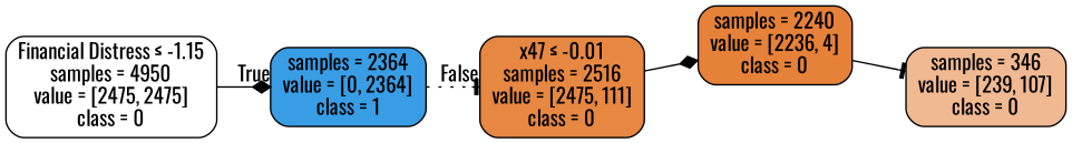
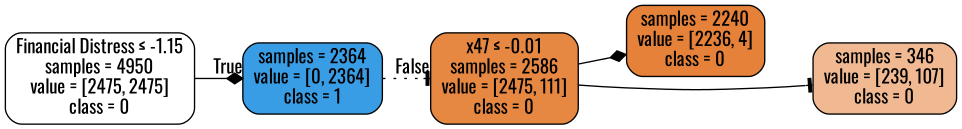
  digraph {
    fontname=Oswald
    rankdir=LR
    node [color=black fontname=Oswald shape=box style="filled, rounded"]
    edge [arrowhead=diamond fontname=Oswald style=solid]
    n1 [fillcolor="#ffffff" label=<Financial Distress &le; -1.15<br/>samples = 4950<br/>value = [2475, 2475]<br/>class = 0>]
    n2 [fillcolor="#399de5" label=<samples = 2364<br/>value = [0, 2364]<br/>class = 1>]
-   n3 [fillcolor="#e68742" label=<x47 &le; -0.01<br/>samples = 2516<br/>value = [2475, 111]<br/>class = 0>]
+   n3 [fillcolor="#e68742" label=<x47 &le; -0.01<br/>samples = 2586<br/>value = [2475, 111]<br/>class = 0>]
    n4 [fillcolor="#e58139" label=<samples = 2240<br/>value = [2236, 4]<br/>class = 0>]
    n5 [fillcolor="#f1b992" label=<samples = 346<br/>value = [239, 107]<br/>class = 0>]
    n1 -> n2 [headlabel=True labelangle=45 labeldistance=2.5]
    n2 -> n3 [arrowhead=tee headlabel=False labelangle=-45 labeldistance=2.5 style=dotted]
    n3 -> n4
-   n4 -> n5 [arrowhead=tee]
+   n3 -> n5 [arrowhead=tee]
  }
